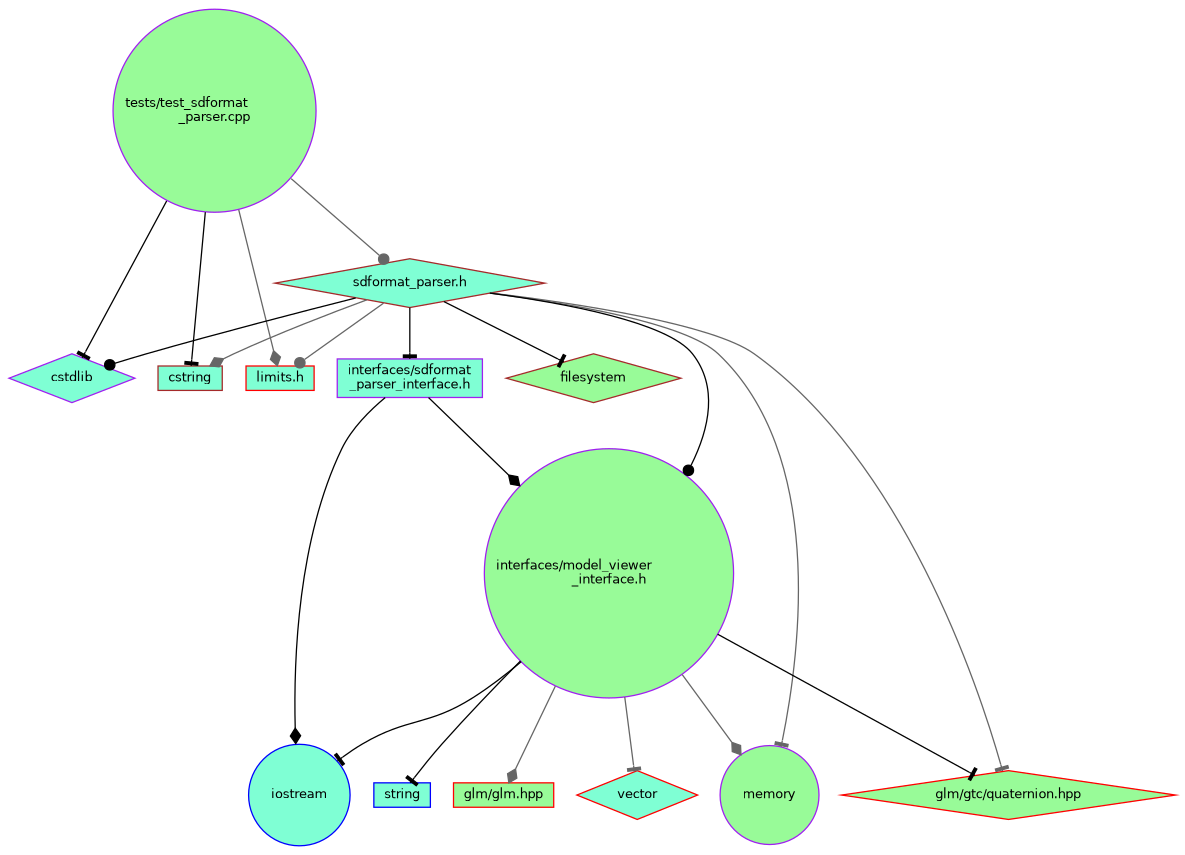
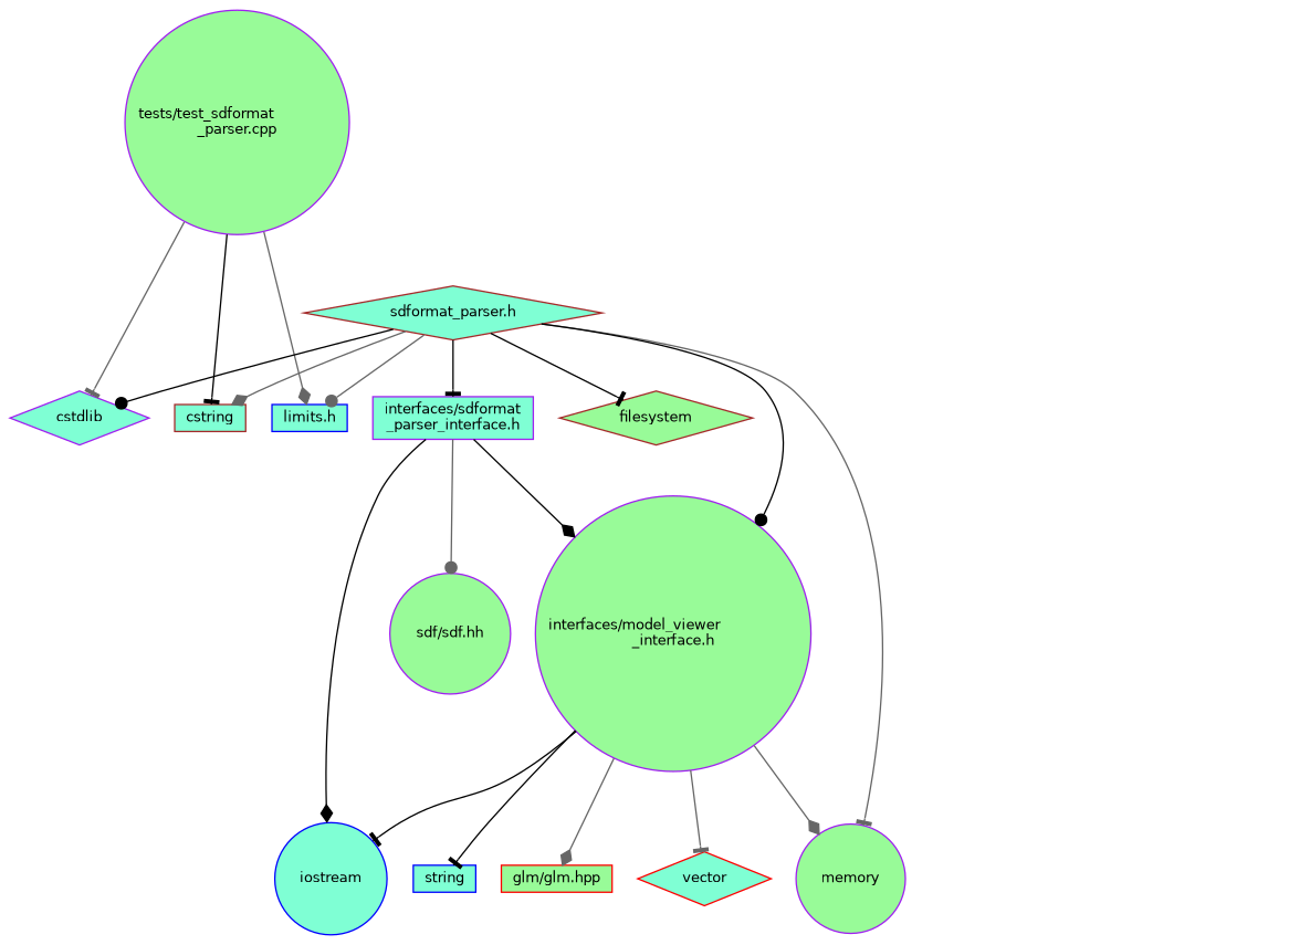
  digraph {
    node [color=purple fillcolor=aquamarine fontname=Helvetica fontsize=10 shape=circle style=filled]
    edge [arrowhead=tee color=black fontname=Helvetica fontsize=10 labelfontname=Helvetica labelfontsize=10 style=solid]
    n1 [fillcolor=palegreen fontcolor=black height=0.2 label="tests/test_sdformat\l_parser.cpp" width=0.4]
    n2 [color=brown height=0.2 label="sdformat_parser.h" shape=diamond width=0.4]
    n3 [height=0.2 label=cstdlib shape=diamond width=0.4]
    n4 [color=brown height=0.2 label=cstring shape=box width=0.4]
-   n5 [color=red height=0.2 label="limits.h" shape=box width=0.4]
+   n5 [color=blue height=0.2 label="limits.h" shape=box width=0.4]
    n6 [fillcolor=palegreen height=0.2 label=memory width=0.4]
    n7 [color=brown fillcolor=palegreen height=0.2 label=filesystem shape=diamond width=0.4]
    n8 [height=0.2 label="interfaces/sdformat\l_parser_interface.h" shape=box width=0.4]
-   n9 [color=red fillcolor=palegreen height=0.2 label="glm/gtc/quaternion.hpp" shape=diamond width=0.4]
    n10 [fillcolor=palegreen height=0.2 label="interfaces/model_viewer\l_interface.h" width=0.4]
    n11 [color=blue height=0.2 label=iostream width=0.4]
+   n12 [fillcolor=palegreen height=0.2 label="sdf/sdf.hh" width=0.4]
    n13 [color=red fillcolor=palegreen height=0.2 label="glm/glm.hpp" shape=box width=0.4]
    n14 [color=red height=0.2 label=vector shape=diamond width=0.4]
    n15 [color=blue height=0.2 label=string shape=box width=0.4]
-   n1 -> n2 [arrowhead=dot color=gray40]
-   n1 -> n3
+   n1 -> n3 [color=gray40]
    n1 -> n4
    n1 -> n5 [arrowhead=diamond color=gray40]
    n2 -> n3 [arrowhead=dot]
    n2 -> n4 [arrowhead=diamond color=gray40]
    n2 -> n5 [arrowhead=dot color=gray40]
    n2 -> n6 [color=gray40]
    n2 -> n7
    n2 -> n8
-   n2 -> n9 [color=gray40]
    n2 -> n10 [arrowhead=dot]
    n8 -> n10 [arrowhead=diamond]
    n8 -> n11 [arrowhead=diamond]
+   n8 -> n12 [arrowhead=dot color=gray40]
    n10 -> n6 [arrowhead=diamond color=gray40]
-   n10 -> n9
    n10 -> n11
    n10 -> n13 [arrowhead=diamond color=gray40]
    n10 -> n14 [color=gray40]
    n10 -> n15
  }
